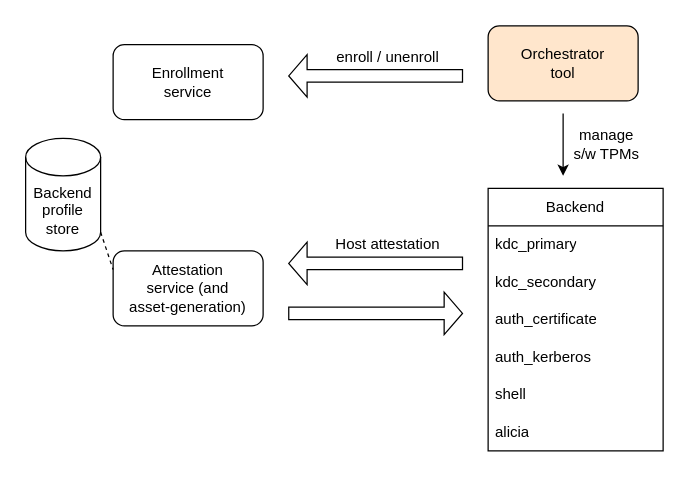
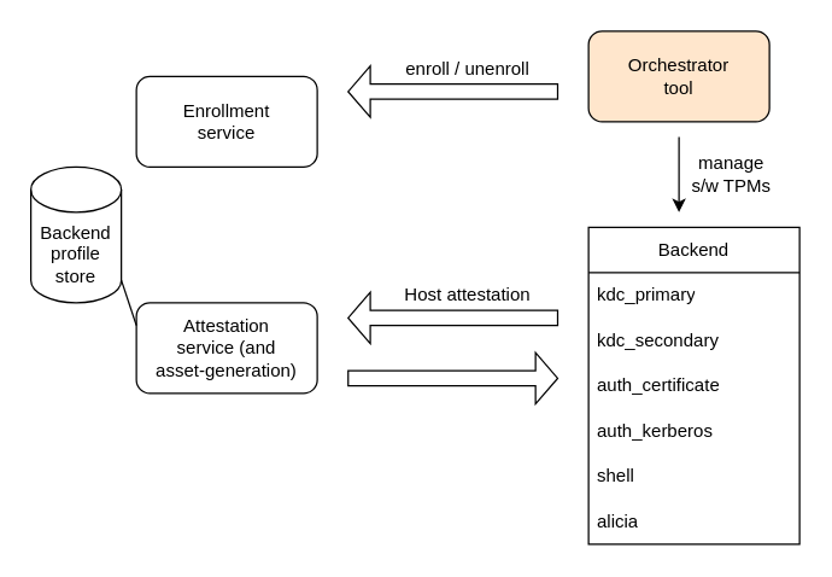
  <mxCell id="0" />
  <mxCell id="1" parent="0" />
  <mxCell id="2" value="Backend" style="swimlane;fontStyle=0;childLayout=stackLayout;horizontal=1;startSize=30;horizontalStack=0;resizeParent=1;resizeParentMax=0;resizeLast=0;collapsible=1;marginBottom=0;whiteSpace=wrap;html=1;" vertex="1" parent="1"><mxGeometry x="390" y="150" width="140" height="210" as="geometry"><mxRectangle x="470" y="260" width="70" height="30" as="alternateBounds" /></mxGeometry></mxCell>
  <mxCell id="3" value="kdc_primary" style="text;strokeColor=none;fillColor=none;align=left;verticalAlign=middle;spacingLeft=4;spacingRight=4;overflow=hidden;points=[[0,0.5],[1,0.5]];portConstraint=eastwest;rotatable=0;whiteSpace=wrap;html=1;" vertex="1" parent="2"><mxGeometry y="30" width="140" height="30" as="geometry" /></mxCell>
  <mxCell id="4" value="kdc_secondary" style="text;strokeColor=none;fillColor=none;align=left;verticalAlign=middle;spacingLeft=4;spacingRight=4;overflow=hidden;points=[[0,0.5],[1,0.5]];portConstraint=eastwest;rotatable=0;whiteSpace=wrap;html=1;" vertex="1" parent="2"><mxGeometry y="60" width="140" height="30" as="geometry" /></mxCell>
  <mxCell id="5" value="auth_certificate" style="text;strokeColor=none;fillColor=none;align=left;verticalAlign=middle;spacingLeft=4;spacingRight=4;overflow=hidden;points=[[0,0.5],[1,0.5]];portConstraint=eastwest;rotatable=0;whiteSpace=wrap;html=1;" vertex="1" parent="2"><mxGeometry y="90" width="140" height="30" as="geometry" /></mxCell>
  <mxCell id="6" value="auth_kerberos" style="text;strokeColor=none;fillColor=none;align=left;verticalAlign=middle;spacingLeft=4;spacingRight=4;overflow=hidden;points=[[0,0.5],[1,0.5]];portConstraint=eastwest;rotatable=0;whiteSpace=wrap;html=1;" vertex="1" parent="2"><mxGeometry y="120" width="140" height="30" as="geometry" /></mxCell>
  <mxCell id="7" value="shell" style="text;strokeColor=none;fillColor=none;align=left;verticalAlign=middle;spacingLeft=4;spacingRight=4;overflow=hidden;points=[[0,0.5],[1,0.5]];portConstraint=eastwest;rotatable=0;whiteSpace=wrap;html=1;" vertex="1" parent="2"><mxGeometry y="150" width="140" height="30" as="geometry" /></mxCell>
  <mxCell id="8" value="alicia" style="text;strokeColor=none;fillColor=none;align=left;verticalAlign=middle;spacingLeft=4;spacingRight=4;overflow=hidden;points=[[0,0.5],[1,0.5]];portConstraint=eastwest;rotatable=0;whiteSpace=wrap;html=1;" vertex="1" parent="2"><mxGeometry y="180" width="140" height="30" as="geometry" /></mxCell>
  <mxCell id="9" value="Attestation&lt;div&gt;service (and&lt;/div&gt;&lt;div&gt;asset-generation)&lt;/div&gt;" style="rounded=1;whiteSpace=wrap;html=1;" vertex="1" parent="1"><mxGeometry x="90" y="200" width="120" height="60" as="geometry" /></mxCell>
- <mxCell id="10" value="Enrollment&lt;div&gt;service&lt;/div&gt;" style="rounded=1;whiteSpace=wrap;html=1;" vertex="1" parent="1"><mxGeometry x="90" y="35" width="120" height="60" as="geometry" /></mxCell>
+ <mxCell id="10" value="Enrollment&lt;div&gt;service&lt;/div&gt;" style="rounded=1;whiteSpace=wrap;html=1;" vertex="1" parent="1"><mxGeometry x="90" y="50" width="120" height="60" as="geometry" /></mxCell>
  <mxCell id="11" value="Orchestrator&lt;div&gt;tool&lt;/div&gt;" style="rounded=1;whiteSpace=wrap;html=1;fillColor=#ffe6cc;" vertex="1" parent="1"><mxGeometry x="390" y="20" width="120" height="60" as="geometry" /></mxCell>
  <mxCell id="12" value="Backend&lt;div&gt;profile&lt;/div&gt;&lt;div&gt;store&lt;/div&gt;" style="shape=cylinder3;whiteSpace=wrap;html=1;boundedLbl=1;backgroundOutline=1;size=15;" vertex="1" parent="1"><mxGeometry x="20" y="110" width="60" height="90" as="geometry" /></mxCell>
- <mxCell id="13" value="" style="endArrow=none;dashed=1;html=1;rounded=0;exitX=1;exitY=1;exitDx=0;exitDy=-15;exitPerimeter=0;entryX=0;entryY=0.25;entryDx=0;entryDy=0;" edge="1" parent="1" source="12" target="9"><mxGeometry width="50" height="50" relative="1" as="geometry"><mxPoint x="210" y="420" as="sourcePoint" /><mxPoint x="260" y="370" as="targetPoint" /></mxGeometry></mxCell>
+ <mxCell id="13" value="" style="endArrow=none;dashed=0;html=1;rounded=0;exitX=1;exitY=1;exitDx=0;exitDy=-15;exitPerimeter=0;entryX=0;entryY=0.25;entryDx=0;entryDy=0;" edge="1" parent="1" source="12" target="9"><mxGeometry width="50" height="50" relative="1" as="geometry"><mxPoint x="210" y="420" as="sourcePoint" /><mxPoint x="260" y="370" as="targetPoint" /></mxGeometry></mxCell>
  <mxCell id="14" value="" style="group" vertex="1" connectable="0" parent="1"><mxGeometry x="230" y="180" width="140" height="30" as="geometry" /></mxCell>
  <mxCell id="15" value="" style="shape=flexArrow;endArrow=classic;html=1;rounded=0;endWidth=23;endSize=4.56;" edge="1" parent="14"><mxGeometry width="50" height="50" relative="1" as="geometry"><mxPoint x="140" y="30" as="sourcePoint" /><mxPoint y="30" as="targetPoint" /></mxGeometry></mxCell>
  <mxCell id="16" value="Host attestation" style="text;html=1;align=center;verticalAlign=middle;whiteSpace=wrap;rounded=0;" vertex="1" parent="14"><mxGeometry x="30" width="100" height="30" as="geometry" /></mxCell>
  <mxCell id="17" value="" style="group" vertex="1" connectable="0" parent="1"><mxGeometry x="230" y="220" width="140" height="30" as="geometry" /></mxCell>
  <mxCell id="18" value="" style="shape=flexArrow;endArrow=classic;html=1;rounded=0;endWidth=23;endSize=4.56;" edge="1" parent="17"><mxGeometry width="50" height="50" relative="1" as="geometry"><mxPoint y="30" as="sourcePoint" /><mxPoint x="140" y="30" as="targetPoint" /></mxGeometry></mxCell>
  <mxCell id="19" value="" style="group" vertex="1" connectable="0" parent="1"><mxGeometry x="230" y="30" width="140" height="30" as="geometry" /></mxCell>
  <mxCell id="20" value="" style="shape=flexArrow;endArrow=classic;html=1;rounded=0;endWidth=23;endSize=4.56;" edge="1" parent="19"><mxGeometry width="50" height="50" relative="1" as="geometry"><mxPoint x="140" y="30" as="sourcePoint" /><mxPoint y="30" as="targetPoint" /></mxGeometry></mxCell>
  <mxCell id="21" value="enroll / unenroll" style="text;html=1;align=center;verticalAlign=middle;whiteSpace=wrap;rounded=0;" vertex="1" parent="19"><mxGeometry x="30" width="100" height="30" as="geometry" /></mxCell>
  <mxCell id="22" value="" style="endArrow=classic;html=1;rounded=0;" edge="1" parent="1"><mxGeometry width="50" height="50" relative="1" as="geometry"><mxPoint x="450" y="90" as="sourcePoint" /><mxPoint x="450" y="140" as="targetPoint" /></mxGeometry></mxCell>
  <mxCell id="23" value="manage&lt;br&gt;s/w TPMs" style="text;html=1;align=center;verticalAlign=middle;whiteSpace=wrap;rounded=0;" vertex="1" parent="1"><mxGeometry x="450" y="100" width="70" height="30" as="geometry" /></mxCell>
